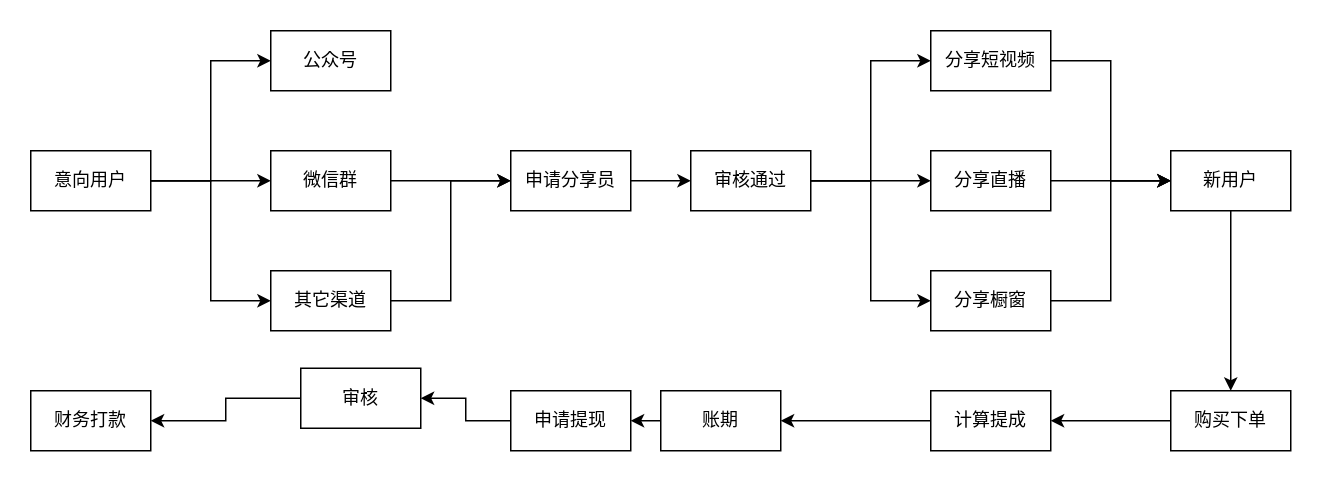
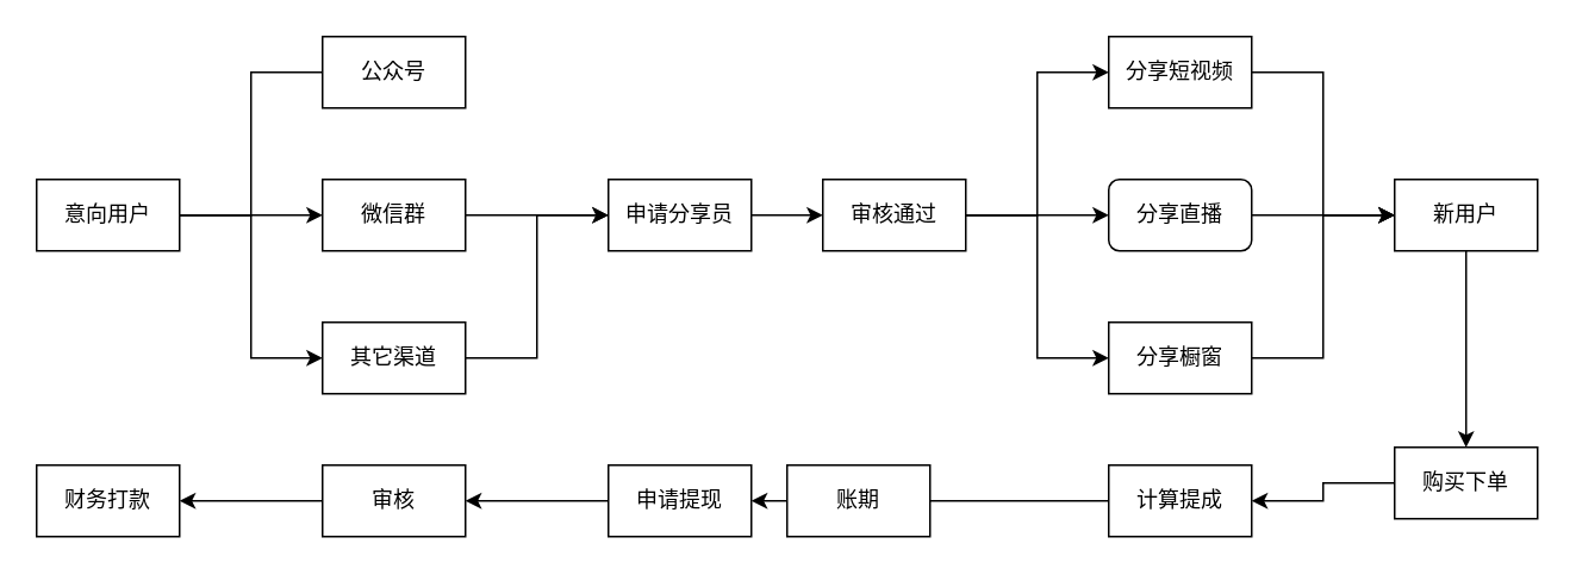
  <mxCell id="0" />
  <mxCell id="1" parent="0" />
  <mxCell id="2" value="公众号" style="rounded=0;whiteSpace=wrap;html=1;" vertex="1" parent="1"><mxGeometry x="180" y="20" width="80" height="40" as="geometry" /></mxCell>
  <mxCell id="3" style="edgeStyle=orthogonalEdgeStyle;rounded=0;orthogonalLoop=1;jettySize=auto;html=1;exitX=1;exitY=0.5;exitDx=0;exitDy=0;entryX=0;entryY=0.5;entryDx=0;entryDy=0;" edge="1" parent="1" source="4" target="8"><mxGeometry relative="1" as="geometry" /></mxCell>
  <mxCell id="4" value="微信群" style="rounded=0;whiteSpace=wrap;html=1;" vertex="1" parent="1"><mxGeometry x="180" y="100" width="80" height="40" as="geometry" /></mxCell>
  <mxCell id="5" style="edgeStyle=orthogonalEdgeStyle;rounded=0;orthogonalLoop=1;jettySize=auto;html=1;exitX=1;exitY=0.5;exitDx=0;exitDy=0;" edge="1" parent="1" source="6"><mxGeometry relative="1" as="geometry"><mxPoint x="340" y="120" as="targetPoint" /><Array as="points"><mxPoint x="300" y="200" /><mxPoint x="300" y="120" /></Array></mxGeometry></mxCell>
  <mxCell id="6" value="其它渠道" style="rounded=0;whiteSpace=wrap;html=1;" vertex="1" parent="1"><mxGeometry x="180" y="180" width="80" height="40" as="geometry" /></mxCell>
  <mxCell id="7" style="edgeStyle=orthogonalEdgeStyle;rounded=0;orthogonalLoop=1;jettySize=auto;html=1;exitX=1;exitY=0.5;exitDx=0;exitDy=0;" edge="1" parent="1" source="8" target="12"><mxGeometry relative="1" as="geometry" /></mxCell>
  <mxCell id="8" value="申请分享员" style="rounded=0;whiteSpace=wrap;html=1;" vertex="1" parent="1"><mxGeometry x="340" y="100" width="80" height="40" as="geometry" /></mxCell>
  <mxCell id="9" style="edgeStyle=orthogonalEdgeStyle;rounded=0;orthogonalLoop=1;jettySize=auto;html=1;exitX=1;exitY=0.5;exitDx=0;exitDy=0;" edge="1" parent="1" source="12" target="14"><mxGeometry relative="1" as="geometry" /></mxCell>
  <mxCell id="10" style="edgeStyle=orthogonalEdgeStyle;rounded=0;orthogonalLoop=1;jettySize=auto;html=1;exitX=1;exitY=0.5;exitDx=0;exitDy=0;entryX=0;entryY=0.5;entryDx=0;entryDy=0;" edge="1" parent="1" source="12" target="16"><mxGeometry relative="1" as="geometry" /></mxCell>
  <mxCell id="11" style="edgeStyle=orthogonalEdgeStyle;rounded=0;orthogonalLoop=1;jettySize=auto;html=1;exitX=1;exitY=0.5;exitDx=0;exitDy=0;entryX=0;entryY=0.5;entryDx=0;entryDy=0;" edge="1" parent="1" source="12" target="18"><mxGeometry relative="1" as="geometry" /></mxCell>
  <mxCell id="12" value="审核通过" style="rounded=0;whiteSpace=wrap;html=1;" vertex="1" parent="1"><mxGeometry x="460" y="100" width="80" height="40" as="geometry" /></mxCell>
  <mxCell id="13" style="edgeStyle=orthogonalEdgeStyle;rounded=0;orthogonalLoop=1;jettySize=auto;html=1;exitX=1;exitY=0.5;exitDx=0;exitDy=0;" edge="1" parent="1" source="14"><mxGeometry relative="1" as="geometry"><mxPoint x="780" y="120" as="targetPoint" /></mxGeometry></mxCell>
- <mxCell id="14" value="分享直播" style="rounded=0;whiteSpace=wrap;html=1;" vertex="1" parent="1"><mxGeometry x="620" y="100" width="80" height="40" as="geometry" /></mxCell>
+ <mxCell id="14" value="分享直播" style="whiteSpace=wrap;html=1;rounded=1;" vertex="1" parent="1"><mxGeometry x="620" y="100" width="80" height="40" as="geometry" /></mxCell>
  <mxCell id="15" style="edgeStyle=orthogonalEdgeStyle;rounded=0;orthogonalLoop=1;jettySize=auto;html=1;exitX=1;exitY=0.5;exitDx=0;exitDy=0;entryX=0;entryY=0.5;entryDx=0;entryDy=0;" edge="1" parent="1" source="16" target="20"><mxGeometry relative="1" as="geometry" /></mxCell>
  <mxCell id="16" value="分享短视频" style="rounded=0;whiteSpace=wrap;html=1;" vertex="1" parent="1"><mxGeometry x="620" y="20" width="80" height="40" as="geometry" /></mxCell>
  <mxCell id="17" style="edgeStyle=orthogonalEdgeStyle;rounded=0;orthogonalLoop=1;jettySize=auto;html=1;exitX=1;exitY=0.5;exitDx=0;exitDy=0;" edge="1" parent="1" source="18"><mxGeometry relative="1" as="geometry"><mxPoint x="780" y="120" as="targetPoint" /><Array as="points"><mxPoint x="740" y="200" /><mxPoint x="740" y="120" /></Array></mxGeometry></mxCell>
  <mxCell id="18" value="分享橱窗" style="rounded=0;whiteSpace=wrap;html=1;" vertex="1" parent="1"><mxGeometry x="620" y="180" width="80" height="40" as="geometry" /></mxCell>
  <mxCell id="19" style="edgeStyle=orthogonalEdgeStyle;rounded=0;orthogonalLoop=1;jettySize=auto;html=1;exitX=0.5;exitY=1;exitDx=0;exitDy=0;" edge="1" parent="1" source="20" target="26"><mxGeometry relative="1" as="geometry" /></mxCell>
  <mxCell id="20" value="新用户" style="rounded=0;whiteSpace=wrap;html=1;" vertex="1" parent="1"><mxGeometry x="780" y="100" width="80" height="40" as="geometry" /></mxCell>
- <mxCell id="21" style="edgeStyle=orthogonalEdgeStyle;rounded=0;orthogonalLoop=1;jettySize=auto;html=1;exitX=1;exitY=0.5;exitDx=0;exitDy=0;entryX=0;entryY=0.5;entryDx=0;entryDy=0;" edge="1" parent="1" source="24" target="2"><mxGeometry relative="1" as="geometry" /></mxCell>
+ <mxCell id="21" style="edgeStyle=orthogonalEdgeStyle;rounded=0;orthogonalLoop=1;jettySize=auto;html=1;exitX=1;exitY=0.5;exitDx=0;exitDy=0;entryX=0;entryY=0.5;entryDx=0;entryDy=0;endArrow=none;" edge="1" parent="1" source="24" target="2"><mxGeometry relative="1" as="geometry" /></mxCell>
  <mxCell id="22" style="edgeStyle=orthogonalEdgeStyle;rounded=0;orthogonalLoop=1;jettySize=auto;html=1;exitX=1;exitY=0.5;exitDx=0;exitDy=0;" edge="1" parent="1" source="24" target="4"><mxGeometry relative="1" as="geometry" /></mxCell>
  <mxCell id="23" style="edgeStyle=orthogonalEdgeStyle;rounded=0;orthogonalLoop=1;jettySize=auto;html=1;exitX=1;exitY=0.5;exitDx=0;exitDy=0;entryX=0;entryY=0.5;entryDx=0;entryDy=0;" edge="1" parent="1" source="24" target="6"><mxGeometry relative="1" as="geometry" /></mxCell>
  <mxCell id="24" value="意向用户" style="rounded=0;whiteSpace=wrap;html=1;" vertex="1" parent="1"><mxGeometry x="20" y="100" width="80" height="40" as="geometry" /></mxCell>
  <mxCell id="25" style="edgeStyle=orthogonalEdgeStyle;rounded=0;orthogonalLoop=1;jettySize=auto;html=1;exitX=0;exitY=0.5;exitDx=0;exitDy=0;entryX=1;entryY=0.5;entryDx=0;entryDy=0;" edge="1" parent="1" source="26" target="28"><mxGeometry relative="1" as="geometry" /></mxCell>
- <mxCell id="26" value="购买下单" style="rounded=0;whiteSpace=wrap;html=1;" vertex="1" parent="1"><mxGeometry x="780" y="260" width="80" height="40" as="geometry" /></mxCell>
- <mxCell id="27" style="edgeStyle=orthogonalEdgeStyle;rounded=0;orthogonalLoop=1;jettySize=auto;html=1;exitX=0;exitY=0.5;exitDx=0;exitDy=0;" edge="1" parent="1" source="28" target="30"><mxGeometry relative="1" as="geometry" /></mxCell>
+ <mxCell id="26" value="购买下单" style="rounded=0;whiteSpace=wrap;html=1;" vertex="1" parent="1"><mxGeometry x="780" y="250" width="80" height="40" as="geometry" /></mxCell>
+ <mxCell id="27" style="edgeStyle=orthogonalEdgeStyle;rounded=0;orthogonalLoop=1;jettySize=auto;html=1;exitX=0;exitY=0.5;exitDx=0;exitDy=0;endArrow=none;" edge="1" parent="1" source="28" target="30"><mxGeometry relative="1" as="geometry" /></mxCell>
  <mxCell id="28" value="计算提成" style="rounded=0;whiteSpace=wrap;html=1;" vertex="1" parent="1"><mxGeometry x="620" y="260" width="80" height="40" as="geometry" /></mxCell>
  <mxCell id="29" style="edgeStyle=orthogonalEdgeStyle;rounded=0;orthogonalLoop=1;jettySize=auto;html=1;exitX=0;exitY=0.5;exitDx=0;exitDy=0;entryX=1;entryY=0.5;entryDx=0;entryDy=0;" edge="1" parent="1" source="30" target="32"><mxGeometry relative="1" as="geometry" /></mxCell>
  <mxCell id="30" value="账期" style="rounded=0;whiteSpace=wrap;html=1;" vertex="1" parent="1"><mxGeometry x="440" y="260" width="80" height="40" as="geometry" /></mxCell>
  <mxCell id="31" style="edgeStyle=orthogonalEdgeStyle;rounded=0;orthogonalLoop=1;jettySize=auto;html=1;exitX=0;exitY=0.5;exitDx=0;exitDy=0;entryX=1;entryY=0.5;entryDx=0;entryDy=0;" edge="1" parent="1" source="32" target="34"><mxGeometry relative="1" as="geometry" /></mxCell>
  <mxCell id="32" value="申请提现" style="rounded=0;whiteSpace=wrap;html=1;" vertex="1" parent="1"><mxGeometry x="340" y="260" width="80" height="40" as="geometry" /></mxCell>
  <mxCell id="33" style="edgeStyle=orthogonalEdgeStyle;rounded=0;orthogonalLoop=1;jettySize=auto;html=1;exitX=0;exitY=0.5;exitDx=0;exitDy=0;" edge="1" parent="1" source="34" target="35"><mxGeometry relative="1" as="geometry" /></mxCell>
- <mxCell id="34" value="审核" style="rounded=0;whiteSpace=wrap;html=1;" vertex="1" parent="1"><mxGeometry x="200" y="245" width="80" height="40" as="geometry" /></mxCell>
+ <mxCell id="34" value="审核" style="rounded=0;whiteSpace=wrap;html=1;" vertex="1" parent="1"><mxGeometry x="180" y="260" width="80" height="40" as="geometry" /></mxCell>
  <mxCell id="35" value="财务打款" style="rounded=0;whiteSpace=wrap;html=1;" vertex="1" parent="1"><mxGeometry x="20" y="260" width="80" height="40" as="geometry" /></mxCell>
